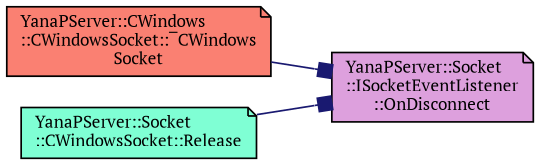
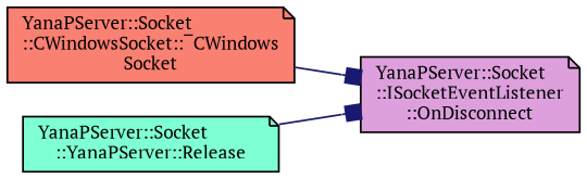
  digraph {
    fontname="PT Serif"
    rankdir=LR
    node [color=black fontname="PT Serif" fontsize=10 shape=note style=filled]
    edge [arrowhead=box color=midnightblue fontname="PT Serif" fontsize=10 labelfontname=Helvetica labelfontsize=10 style=solid]
-   n1 [fillcolor=salmon fontcolor=black height=0.2 label="YanaPServer::CWindows\l::CWindowsSocket::‾CWindows\lSocket" width=0.4]
+   n1 [fillcolor=salmon fontcolor=black height=0.2 label="YanaPServer::Socket\l::CWindowsSocket::‾CWindows\lSocket" width=0.4]
    n2 [fillcolor=plum height=0.2 label="YanaPServer::Socket\l::ISocketEventListener\l::OnDisconnect" width=0.4]
-   n3 [fillcolor=aquamarine height=0.2 label="YanaPServer::Socket\l::CWindowsSocket::Release" width=0.4]
+   n3 [fillcolor=aquamarine height=0.2 label="YanaPServer::Socket\l::YanaPServer::Release" width=0.4]
    n1 -> n2
    n3 -> n2
  }
